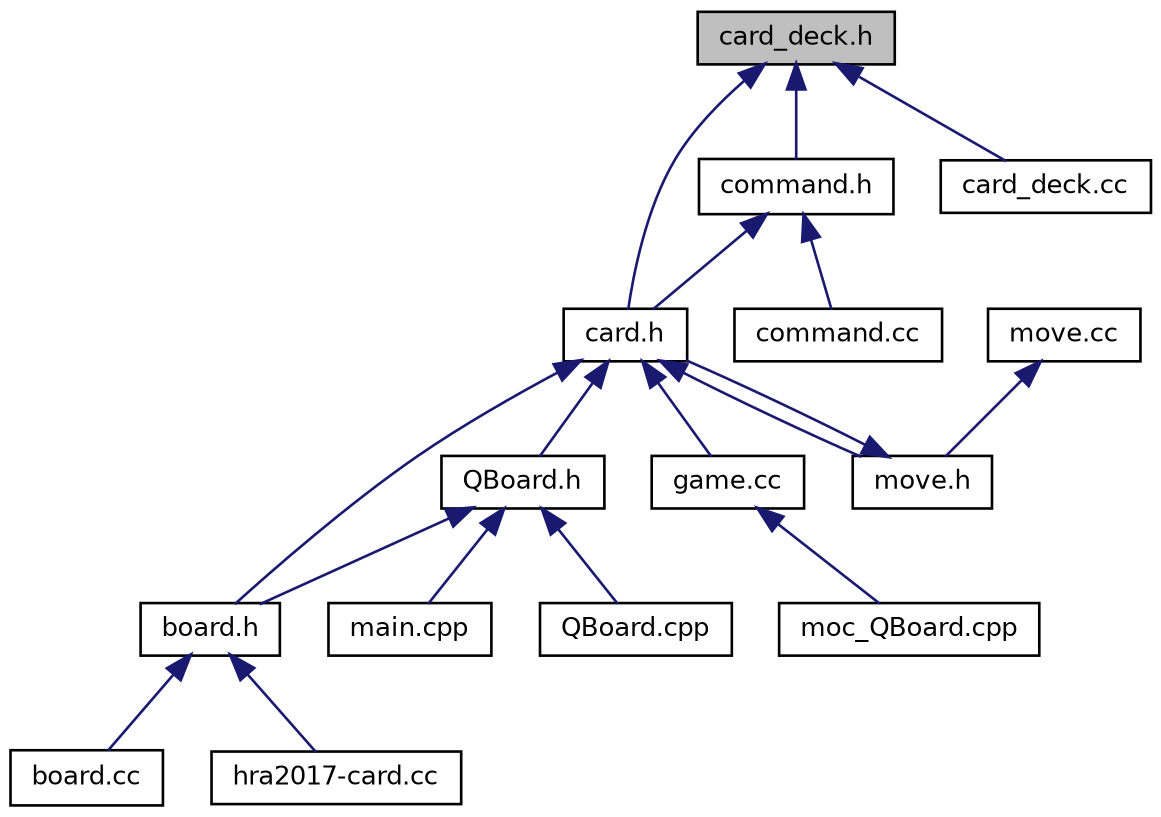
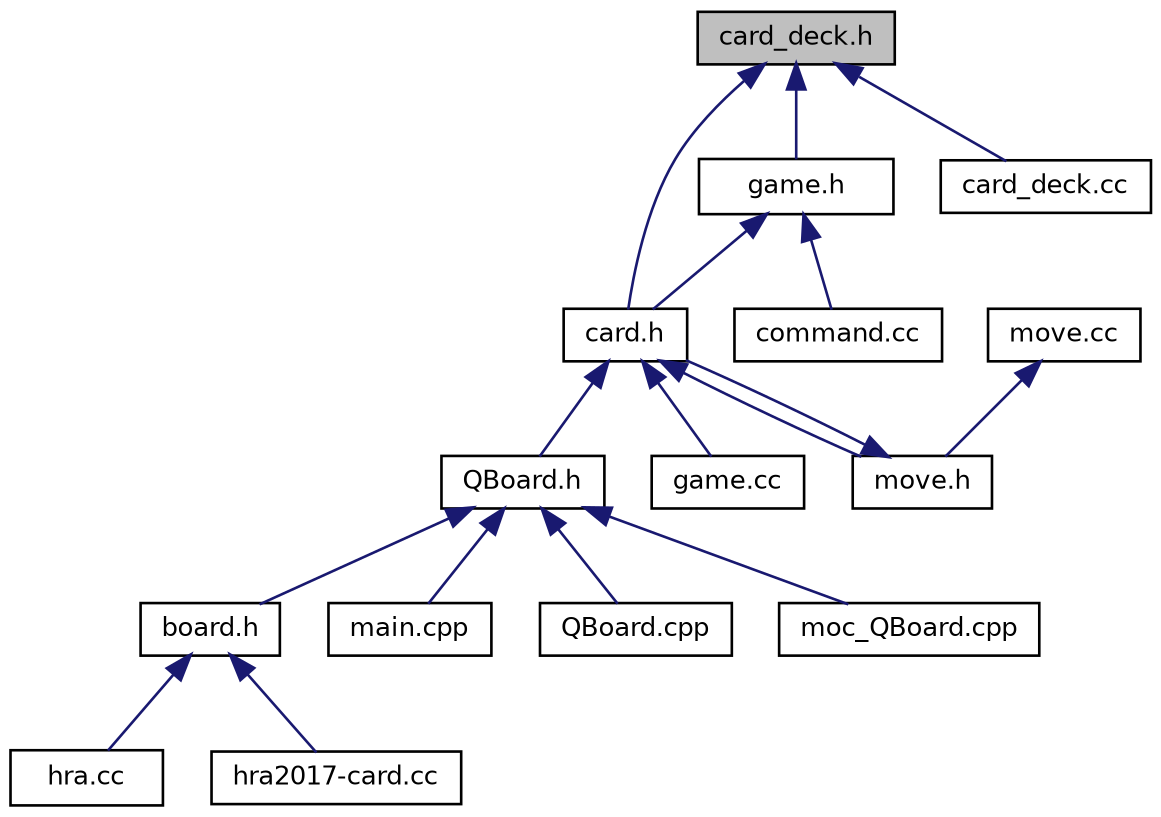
  digraph {
    node [color=black fillcolor=white fontname=Helvetica fontsize=10 shape=record style=filled]
    edge [color=midnightblue dir=back fontname=Helvetica fontsize=10 labelfontname=Helvetica labelfontsize=10 style=solid]
    n1 [fillcolor=grey75 fontcolor=black height=0.2 label="card_deck.h" width=0.4]
    n2 [height=0.2 label="card.h" width=0.4]
-   n3 [height=0.2 label="command.h" width=0.4]
+   n3 [height=0.2 label="game.h" width=0.4]
    n4 [height=0.2 label="card_deck.cc" width=0.4]
    n5 [height=0.2 label="board.h" width=0.4]
    n6 [height=0.2 label="QBoard.h" width=0.4]
    n7 [height=0.2 label="move.h" width=0.4]
    n8 [height=0.2 label="game.cc" width=0.4]
    n9 [height=0.2 label="command.cc" width=0.4]
-   n10 [height=0.2 label="board.cc" width=0.4]
+   n10 [height=0.2 label="hra.cc" width=0.4]
    n11 [height=0.2 label="hra2017-card.cc" width=0.4]
    n12 [height=0.2 label="main.cpp" width=0.4]
    n13 [height=0.2 label="moc_QBoard.cpp" width=0.4]
    n14 [height=0.2 label="QBoard.cpp" width=0.4]
    n15 [height=0.2 label="move.cc" width=0.4]
    n1 -> n2
    n1 -> n3
    n1 -> n4
-   n2 -> n5
    n2 -> n6
    n2 -> n7
    n2 -> n8
    n3 -> n2
    n3 -> n9
    n5 -> n10
    n5 -> n11
    n6 -> n5
    n6 -> n12
-   n8 -> n13
+   n6 -> n13
    n6 -> n14
    n7 -> n2
    n15 -> n7
  }
